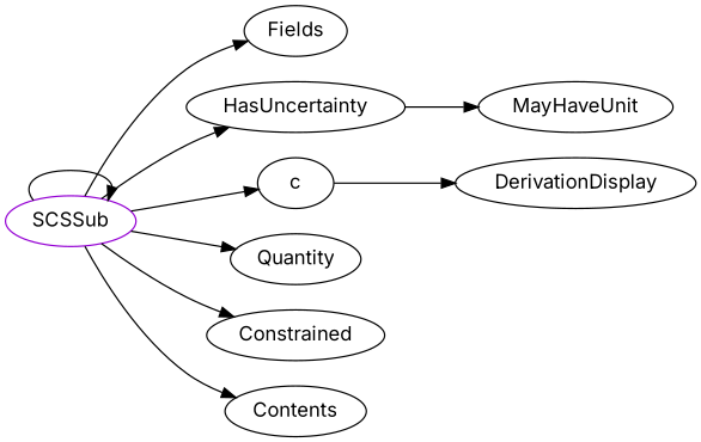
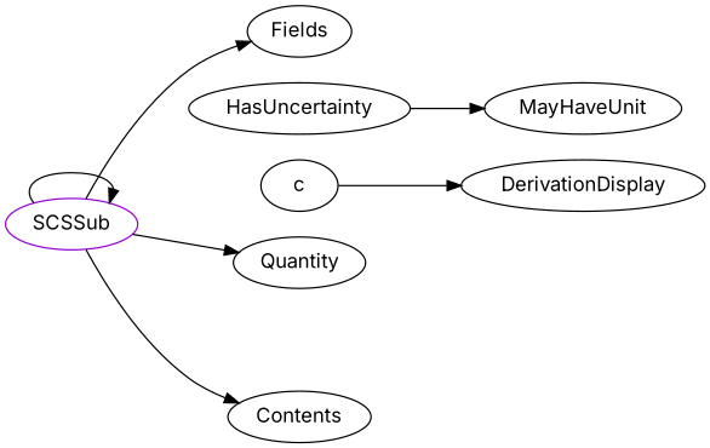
  digraph {
    fontname=Inter
    rankdir=LR
    node [fontname=Inter]
    edge [fontname=Inter]
    n1 [color=darkviolet label=SCSSub shape=oval]
    Fields
    HasUncertainty
    c
    Quantity
-   Constrained
    Contents
    MayHaveUnit
    DerivationDisplay
    n1 -> n1
    n1 -> Fields
-   n1 -> HasUncertainty
-   n1 -> c
    n1 -> Quantity
-   n1 -> Constrained
    n1 -> Contents
    HasUncertainty -> MayHaveUnit
    c -> DerivationDisplay
  }
